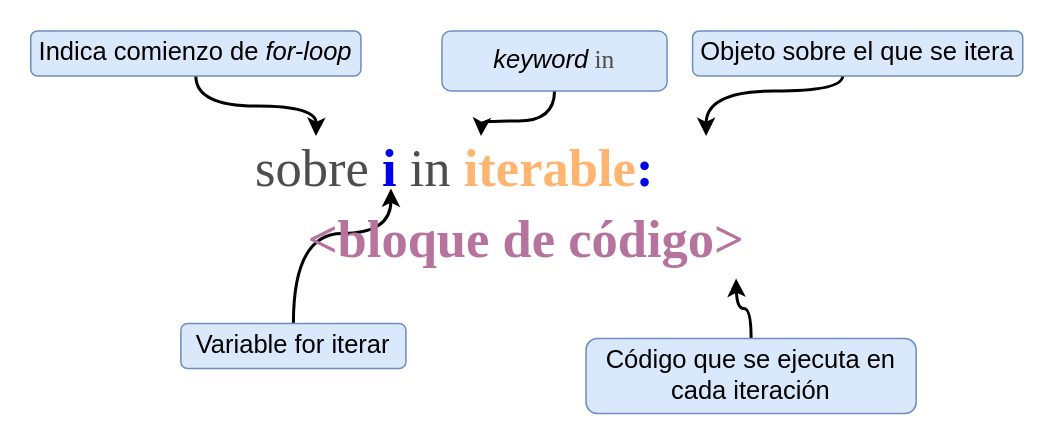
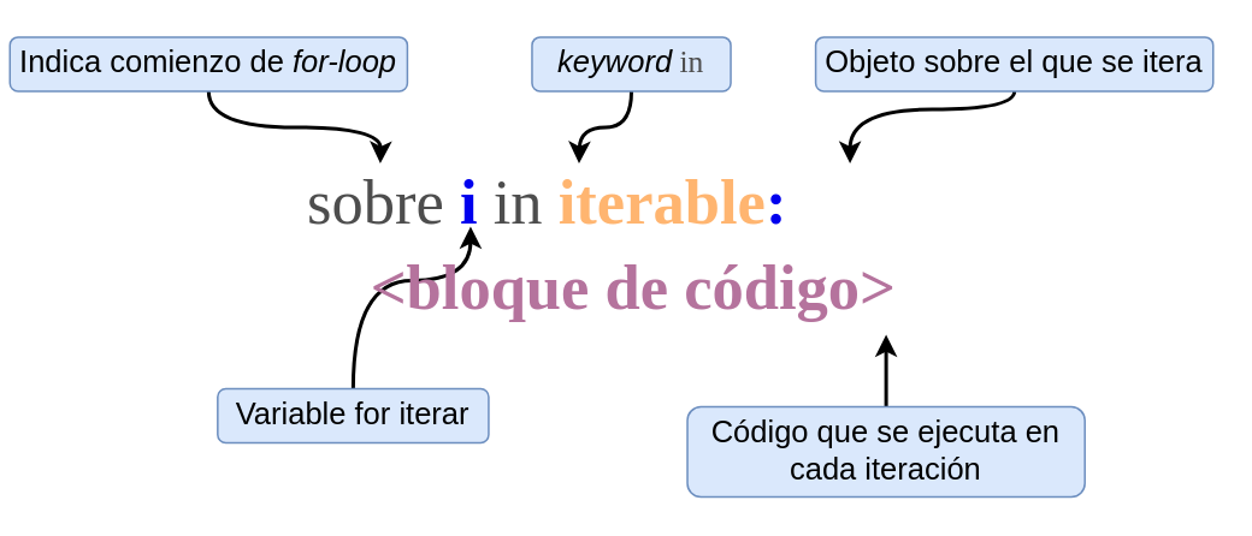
  <mxCell id="0" />
  <mxCell id="1" parent="0" />
  <mxCell id="2" style="edgeStyle=orthogonalEdgeStyle;rounded=0;orthogonalLoop=1;jettySize=auto;html=1;exitX=0.5;exitY=1;exitDx=0;exitDy=0;strokeWidth=2;curved=1;" edge="1" parent="1" source="3"><mxGeometry relative="1" as="geometry"><mxPoint x="210" y="90" as="targetPoint" /></mxGeometry></mxCell>
- <mxCell id="3" value="&lt;font style=&quot;font-size: 17px&quot;&gt;Indica comienzo de &lt;i&gt;for-loop&lt;/i&gt;&lt;/font&gt;" style="rounded=1;whiteSpace=wrap;html=1;fillColor=#dae8fc;strokeColor=#6c8ebf;" vertex="1" parent="1"><mxGeometry x="20" y="20" width="220" height="30" as="geometry" /></mxCell>
+ <mxCell id="3" value="&lt;font style=&quot;font-size: 17px&quot;&gt;Indica comienzo de &lt;i&gt;for-loop&lt;/i&gt;&lt;/font&gt;" style="rounded=1;whiteSpace=wrap;html=1;fillColor=#dae8fc;strokeColor=#6c8ebf;" vertex="1" parent="1"><mxGeometry x="5" y="20" width="220" height="30" as="geometry" /></mxCell>
  <mxCell id="4" style="edgeStyle=orthogonalEdgeStyle;orthogonalLoop=1;jettySize=auto;html=1;exitX=0.5;exitY=0;exitDx=0;exitDy=0;strokeWidth=2;elbow=vertical;sketch=0;curved=1;" edge="1" parent="1" source="5"><mxGeometry relative="1" as="geometry"><mxPoint x="260" y="125" as="targetPoint" /><Array as="points"><mxPoint x="195" y="155" /><mxPoint x="260" y="155" /></Array></mxGeometry></mxCell>
  <mxCell id="5" value="&lt;span style=&quot;font-size: 17px&quot;&gt;Variable for iterar&lt;/span&gt;" style="rounded=1;whiteSpace=wrap;html=1;fillColor=#dae8fc;strokeColor=#6c8ebf;" vertex="1" parent="1"><mxGeometry x="120" y="215" width="150" height="30" as="geometry" /></mxCell>
  <mxCell id="6" style="edgeStyle=orthogonalEdgeStyle;curved=1;rounded=0;orthogonalLoop=1;jettySize=auto;html=1;strokeWidth=2;" edge="1" parent="1" source="7"><mxGeometry relative="1" as="geometry"><mxPoint x="320" y="90" as="targetPoint" /></mxGeometry></mxCell>
- <mxCell id="7" value="&lt;i style=&quot;font-size: 17px&quot;&gt;keyword&lt;/i&gt;&lt;span style=&quot;color: rgb(77 , 77 , 77) ; font-family: &amp;#34;cascadia code&amp;#34; ; text-align: left&quot;&gt;&lt;font style=&quot;font-size: 17px&quot;&gt;&amp;nbsp;in&lt;/font&gt;&lt;/span&gt;" style="rounded=1;whiteSpace=wrap;html=1;fillColor=#dae8fc;strokeColor=#6c8ebf;" vertex="1" parent="1"><mxGeometry x="294" y="20" width="150" height="40" as="geometry" /></mxCell>
+ <mxCell id="7" value="&lt;i style=&quot;font-size: 17px&quot;&gt;keyword&lt;/i&gt;&lt;span style=&quot;color: rgb(77 , 77 , 77) ; font-family: &amp;#34;cascadia code&amp;#34; ; text-align: left&quot;&gt;&lt;font style=&quot;font-size: 17px&quot;&gt;&amp;nbsp;in&lt;/font&gt;&lt;/span&gt;" style="rounded=1;whiteSpace=wrap;html=1;fillColor=#dae8fc;strokeColor=#6c8ebf;" vertex="1" parent="1"><mxGeometry x="294" y="20" width="110" height="30" as="geometry" /></mxCell>
  <mxCell id="8" style="edgeStyle=orthogonalEdgeStyle;curved=1;rounded=0;orthogonalLoop=1;jettySize=auto;html=1;strokeWidth=2;" edge="1" parent="1" source="9"><mxGeometry relative="1" as="geometry"><mxPoint x="470" y="90" as="targetPoint" /><Array as="points"><mxPoint x="561" y="60" /><mxPoint x="470" y="60" /></Array></mxGeometry></mxCell>
- <mxCell id="9" value="&lt;span style=&quot;font-size: 17px&quot;&gt;Objeto sobre el que se itera&lt;/span&gt;" style="rounded=1;whiteSpace=wrap;html=1;fillColor=#dae8fc;strokeColor=#6c8ebf;" vertex="1" parent="1"><mxGeometry x="461" y="20" width="220" height="30" as="geometry" /></mxCell>
+ <mxCell id="9" value="&lt;span style=&quot;font-size: 17px&quot;&gt;Objeto sobre el que se itera&lt;/span&gt;" style="rounded=1;whiteSpace=wrap;html=1;fillColor=#dae8fc;strokeColor=#6c8ebf;" vertex="1" parent="1"><mxGeometry x="451" y="20" width="220" height="30" as="geometry" /></mxCell>
  <mxCell id="10" style="edgeStyle=orthogonalEdgeStyle;curved=1;rounded=0;orthogonalLoop=1;jettySize=auto;html=1;strokeWidth=2;" edge="1" parent="1" source="11"><mxGeometry relative="1" as="geometry"><mxPoint x="490" y="185" as="targetPoint" /></mxGeometry></mxCell>
- <mxCell id="11" value="&lt;span style=&quot;font-size: 17px&quot;&gt;Código que se ejecuta en cada iteración&lt;/span&gt;" style="rounded=1;whiteSpace=wrap;html=1;fillColor=#dae8fc;strokeColor=#6c8ebf;" vertex="1" parent="1"><mxGeometry x="390" y="225" width="220" height="50" as="geometry" /></mxCell>
+ <mxCell id="11" value="&lt;span style=&quot;font-size: 17px&quot;&gt;Código que se ejecuta en cada iteración&lt;/span&gt;" style="rounded=1;whiteSpace=wrap;html=1;fillColor=#dae8fc;strokeColor=#6c8ebf;" vertex="1" parent="1"><mxGeometry x="380" y="225" width="220" height="50" as="geometry" /></mxCell>
  <mxCell id="12" value="&lt;font style=&quot;font-size: 35px&quot;&gt;&lt;span style=&quot;color: rgb(77 , 77 , 77) ; font-family: &amp;#34;cascadia code&amp;#34; ; font-style: normal ; font-weight: 400 ; letter-spacing: normal ; text-align: left ; text-indent: 0px ; text-transform: none ; word-spacing: 0px ; display: inline ; float: none&quot;&gt;sobre&amp;nbsp;&lt;b style=&quot;color: rgb(255 , 181 , 112)&quot;&gt;&lt;font color=&quot;#0000ee&quot; style=&quot;font-size: 35px&quot;&gt;i&amp;nbsp;&lt;/font&gt;&lt;/b&gt;in &lt;/span&gt;&lt;span style=&quot;font-family: &amp;#34;cascadia code&amp;#34; ; font-style: normal ; letter-spacing: normal ; text-align: left ; text-indent: 0px ; text-transform: none ; word-spacing: 0px ; display: inline ; float: none&quot;&gt;&lt;b&gt;iterable&lt;/b&gt;&lt;/span&gt;&lt;span style=&quot;font-family: &amp;#34;cascadia code&amp;#34; ; font-style: normal ; letter-spacing: normal ; text-align: left ; text-indent: 0px ; text-transform: none ; word-spacing: 0px ; display: inline ; float: none&quot;&gt;&lt;b&gt;&lt;font color=&quot;#0000ee&quot; style=&quot;font-size: 35px&quot;&gt;:&lt;/font&gt;&lt;/b&gt;&lt;/span&gt;&lt;br style=&quot;color: rgb(77 , 77 , 77) ; font-family: &amp;#34;cascadia code&amp;#34; ; font-style: normal ; font-weight: 400 ; letter-spacing: normal ; text-align: left ; text-indent: 0px ; text-transform: none ; word-spacing: 0px&quot;&gt;&lt;span style=&quot;font-family: &amp;#34;cascadia code&amp;#34; ; font-style: normal ; letter-spacing: normal ; text-align: left ; text-indent: 0px ; text-transform: none ; word-spacing: 0px ; display: inline ; float: none&quot;&gt;&lt;font color=&quot;#4d4d4d&quot;&gt;&amp;nbsp; &amp;nbsp;&amp;nbsp;&lt;/font&gt;&lt;font color=&quot;#b5739d&quot;&gt;&lt;b&gt;&amp;lt;bloque de código&amp;gt;&lt;/b&gt;&lt;/font&gt;&lt;/span&gt;&lt;font color=&quot;#b5739d&quot; style=&quot;font-family: &amp;#34;cascadia code&amp;#34; ; font-style: normal ; font-weight: 400 ; letter-spacing: normal ; text-align: left ; text-indent: 0px ; text-transform: none ; word-spacing: 0px ; background-color: rgb(248 , 249 , 250) ; font-size: 40px&quot;&gt;&lt;b&gt;&lt;br&gt;&lt;/b&gt;&lt;/font&gt;&lt;/font&gt;" style="text;whiteSpace=wrap;html=1;fontSize=35;fontFamily=Cascadia Code;fontColor=#FFB570;" vertex="1" parent="1"><mxGeometry x="168" y="85" width="471" height="110" as="geometry" /></mxCell>
